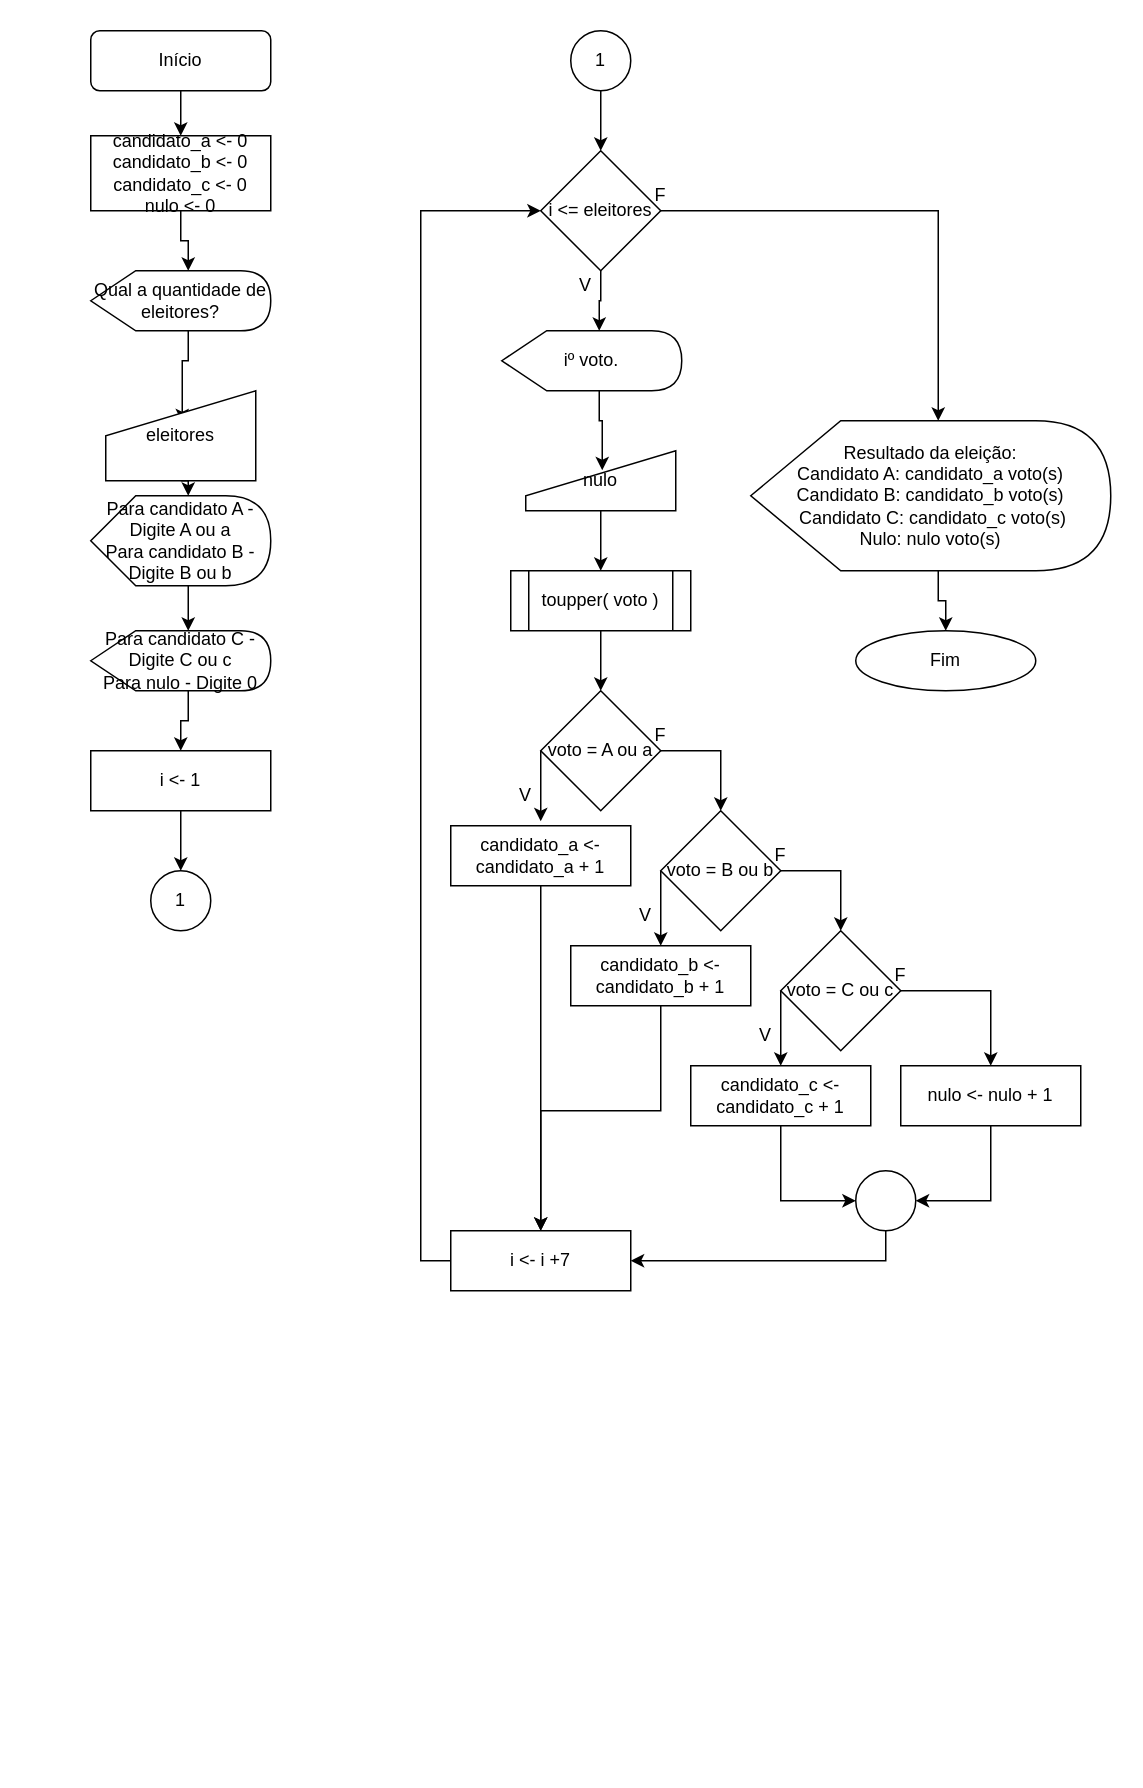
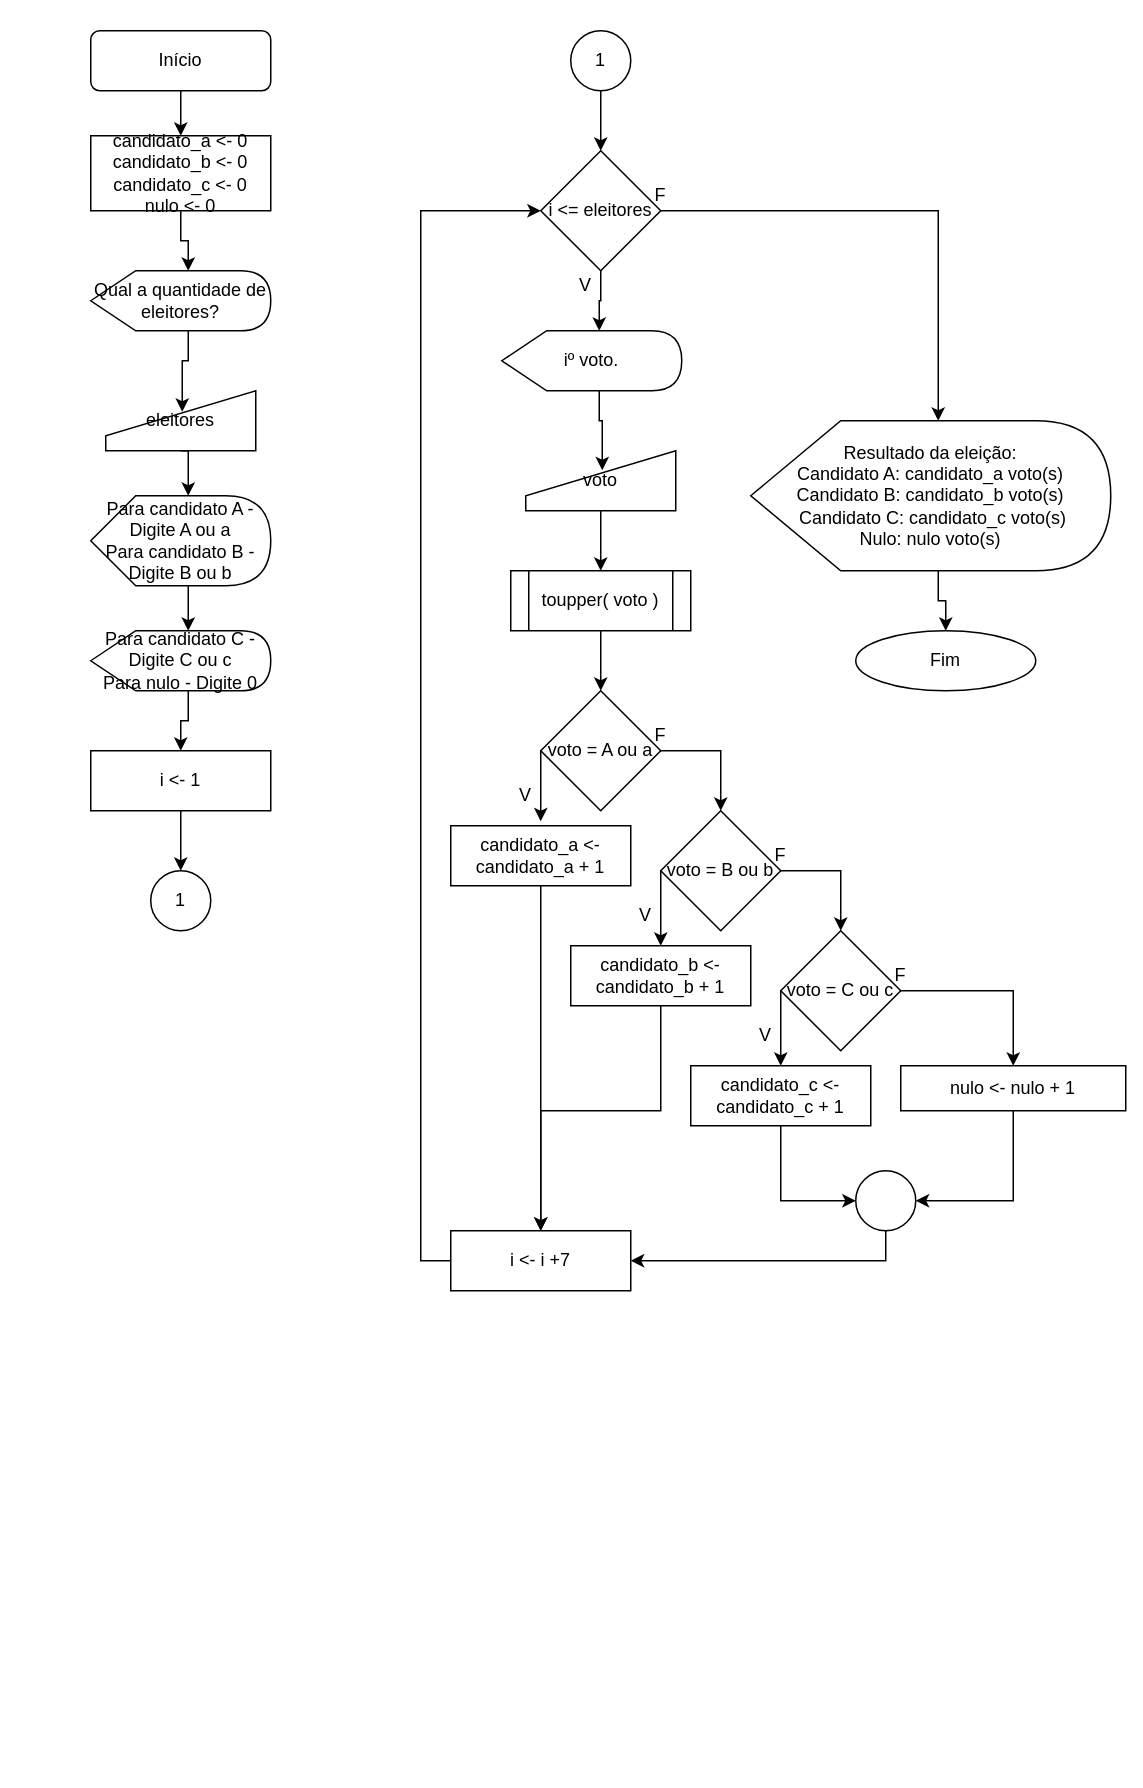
  <mxCell id="0" />
  <mxCell id="1" parent="0" />
  <mxCell id="2" style="edgeStyle=orthogonalEdgeStyle;rounded=0;orthogonalLoop=1;jettySize=auto;html=1;exitX=0.5;exitY=1;exitDx=0;exitDy=0;entryX=0.5;entryY=0;entryDx=0;entryDy=0;" parent="1" source="3" target="60" edge="1"><mxGeometry relative="1" as="geometry" /></mxCell>
  <mxCell id="3" value="Início" style="whiteSpace=wrap;html=1;rounded=1;" parent="1" vertex="1"><mxGeometry x="60" y="20" width="120" height="40" as="geometry" /></mxCell>
  <mxCell id="4" style="edgeStyle=orthogonalEdgeStyle;rounded=0;orthogonalLoop=1;jettySize=auto;html=1;exitX=0;exitY=0;exitDx=65;exitDy=40;exitPerimeter=0;entryX=0.51;entryY=0.35;entryDx=0;entryDy=0;entryPerimeter=0;" parent="1" source="5" target="7" edge="1"><mxGeometry relative="1" as="geometry" /></mxCell>
  <mxCell id="5" value="Qual a quantidade de eleitores?" style="shape=display;whiteSpace=wrap;html=1;" parent="1" vertex="1"><mxGeometry x="60" y="180" width="120" height="40" as="geometry" /></mxCell>
  <mxCell id="6" style="edgeStyle=orthogonalEdgeStyle;rounded=0;orthogonalLoop=1;jettySize=auto;html=1;exitX=0.5;exitY=1;exitDx=0;exitDy=0;entryX=0;entryY=0;entryDx=65;entryDy=0;entryPerimeter=0;" parent="1" source="7" target="16" edge="1"><mxGeometry relative="1" as="geometry" /></mxCell>
- <mxCell id="7" value="eleitores" style="shape=manualInput;whiteSpace=wrap;html=1;" parent="1" vertex="1"><mxGeometry x="70" y="260" width="100" height="60" as="geometry" /></mxCell>
+ <mxCell id="7" value="eleitores" style="shape=manualInput;whiteSpace=wrap;html=1;" parent="1" vertex="1"><mxGeometry x="70" y="260" width="100" height="40" as="geometry" /></mxCell>
  <mxCell id="8" style="edgeStyle=orthogonalEdgeStyle;rounded=0;orthogonalLoop=1;jettySize=auto;html=1;exitX=1;exitY=0.5;exitDx=0;exitDy=0;entryX=0.5;entryY=0;entryDx=0;entryDy=0;" parent="1" edge="1"><mxGeometry relative="1" as="geometry"><mxPoint x="540" y="820" as="sourcePoint" /></mxGeometry></mxCell>
  <mxCell id="9" style="edgeStyle=orthogonalEdgeStyle;rounded=0;orthogonalLoop=1;jettySize=auto;html=1;exitX=0;exitY=0.5;exitDx=0;exitDy=0;entryX=0;entryY=0;entryDx=40;entryDy=0;entryPerimeter=0;" parent="1" edge="1"><mxGeometry relative="1" as="geometry"><mxPoint x="460" y="820" as="sourcePoint" /></mxGeometry></mxCell>
  <mxCell id="10" style="edgeStyle=orthogonalEdgeStyle;rounded=0;orthogonalLoop=1;jettySize=auto;html=1;exitX=1;exitY=0.5;exitDx=0;exitDy=0;" parent="1" edge="1"><mxGeometry relative="1" as="geometry"><mxPoint x="620" y="900" as="sourcePoint" /></mxGeometry></mxCell>
  <mxCell id="11" style="edgeStyle=orthogonalEdgeStyle;rounded=0;orthogonalLoop=1;jettySize=auto;html=1;exitX=0;exitY=0.5;exitDx=0;exitDy=0;entryX=0;entryY=0;entryDx=40;entryDy=0;entryPerimeter=0;" parent="1" edge="1"><mxGeometry relative="1" as="geometry"><mxPoint x="540" y="900" as="sourcePoint" /></mxGeometry></mxCell>
  <mxCell id="12" style="edgeStyle=orthogonalEdgeStyle;rounded=0;orthogonalLoop=1;jettySize=auto;html=1;exitX=0;exitY=0.5;exitDx=0;exitDy=0;entryX=0;entryY=0;entryDx=40;entryDy=0;entryPerimeter=0;" parent="1" edge="1"><mxGeometry relative="1" as="geometry"><mxPoint x="620" y="980" as="sourcePoint" /></mxGeometry></mxCell>
  <mxCell id="13" style="edgeStyle=orthogonalEdgeStyle;rounded=0;orthogonalLoop=1;jettySize=auto;html=1;exitX=1;exitY=0.5;exitDx=0;exitDy=0;entryX=0;entryY=0;entryDx=40;entryDy=0;entryPerimeter=0;" parent="1" edge="1"><mxGeometry relative="1" as="geometry"><mxPoint x="700" y="980" as="sourcePoint" /></mxGeometry></mxCell>
  <mxCell id="14" style="edgeStyle=orthogonalEdgeStyle;rounded=0;orthogonalLoop=1;jettySize=auto;html=1;exitX=1;exitY=0.5;exitDx=0;exitDy=0;entryX=0;entryY=0.5;entryDx=0;entryDy=0;" parent="1" edge="1"><mxGeometry relative="1" as="geometry"><Array as="points"><mxPoint x="200" y="1020" /><mxPoint x="200" y="1170" /><mxPoint x="20" y="1170" /><mxPoint x="20" y="740" /></Array><mxPoint x="80" y="740" as="targetPoint" /></mxGeometry></mxCell>
  <mxCell id="15" style="edgeStyle=orthogonalEdgeStyle;rounded=0;orthogonalLoop=1;jettySize=auto;html=1;exitX=0;exitY=0;exitDx=65;exitDy=40;exitPerimeter=0;entryX=0;entryY=0;entryDx=65;entryDy=0;entryPerimeter=0;" parent="1" source="16" target="19" edge="1"><mxGeometry relative="1" as="geometry" /></mxCell>
  <mxCell id="16" value="Para candidato A - Digite A ou a &lt;br&gt;Para candidato B - Digite B ou b" style="shape=display;whiteSpace=wrap;html=1;" parent="1" vertex="1"><mxGeometry x="60" y="330" width="120" height="60" as="geometry" /></mxCell>
  <mxCell id="17" value="1" style="ellipse;whiteSpace=wrap;html=1;aspect=fixed;" parent="1" vertex="1"><mxGeometry x="100" y="580" width="40" height="40" as="geometry" /></mxCell>
  <mxCell id="18" style="edgeStyle=orthogonalEdgeStyle;rounded=0;orthogonalLoop=1;jettySize=auto;html=1;exitX=0;exitY=0;exitDx=65;exitDy=40;exitPerimeter=0;entryX=0.5;entryY=0;entryDx=0;entryDy=0;" parent="1" source="19" target="58" edge="1"><mxGeometry relative="1" as="geometry" /></mxCell>
  <mxCell id="19" value="Para candidato C - Digite C ou c&lt;br&gt;Para nulo - Digite 0" style="shape=display;whiteSpace=wrap;html=1;" parent="1" vertex="1"><mxGeometry x="60" width="120" height="40" as="geometry" y="420" /></mxCell>
  <mxCell id="20" style="edgeStyle=orthogonalEdgeStyle;rounded=0;orthogonalLoop=1;jettySize=auto;html=1;exitX=0.5;exitY=1;exitDx=0;exitDy=0;entryX=0.5;entryY=0;entryDx=0;entryDy=0;" parent="1" source="21" target="24" edge="1"><mxGeometry relative="1" as="geometry" /></mxCell>
  <mxCell id="21" value="1" style="ellipse;whiteSpace=wrap;html=1;aspect=fixed;" parent="1" vertex="1"><mxGeometry x="380" y="20" width="40" height="40" as="geometry" /></mxCell>
  <mxCell id="22" style="edgeStyle=orthogonalEdgeStyle;rounded=0;orthogonalLoop=1;jettySize=auto;html=1;exitX=0.5;exitY=1;exitDx=0;exitDy=0;entryX=0;entryY=0;entryDx=65;entryDy=0;entryPerimeter=0;" parent="1" source="24" target="26" edge="1"><mxGeometry relative="1" as="geometry" /></mxCell>
  <mxCell id="23" style="edgeStyle=orthogonalEdgeStyle;rounded=0;orthogonalLoop=1;jettySize=auto;html=1;exitX=1;exitY=0.5;exitDx=0;exitDy=0;entryX=0;entryY=0;entryDx=125;entryDy=0;entryPerimeter=0;" parent="1" source="24" target="55" edge="1"><mxGeometry relative="1" as="geometry" /></mxCell>
  <mxCell id="24" value="i &amp;lt;= eleitores" style="rhombus;whiteSpace=wrap;html=1;" parent="1" vertex="1"><mxGeometry x="360" y="100" width="80" height="80" as="geometry" /></mxCell>
  <mxCell id="25" style="edgeStyle=orthogonalEdgeStyle;rounded=0;orthogonalLoop=1;jettySize=auto;html=1;exitX=0;exitY=0;exitDx=65;exitDy=40;exitPerimeter=0;entryX=0.51;entryY=0.325;entryDx=0;entryDy=0;entryPerimeter=0;" parent="1" source="26" target="28" edge="1"><mxGeometry relative="1" as="geometry" /></mxCell>
  <mxCell id="26" value="iº voto." style="shape=display;whiteSpace=wrap;html=1;" parent="1" vertex="1"><mxGeometry x="334" y="220" width="120" height="40" as="geometry" /></mxCell>
  <mxCell id="27" style="edgeStyle=orthogonalEdgeStyle;rounded=0;orthogonalLoop=1;jettySize=auto;html=1;exitX=0.5;exitY=1;exitDx=0;exitDy=0;entryX=0.5;entryY=0;entryDx=0;entryDy=0;" parent="1" source="28" target="66" edge="1"><mxGeometry relative="1" as="geometry" /></mxCell>
- <mxCell id="28" value="nulo" style="shape=manualInput;whiteSpace=wrap;html=1;" parent="1" vertex="1"><mxGeometry x="350" y="300" width="100" height="40" as="geometry" /></mxCell>
+ <mxCell id="28" value="voto" style="shape=manualInput;whiteSpace=wrap;html=1;" parent="1" vertex="1"><mxGeometry x="350" y="300" width="100" height="40" as="geometry" /></mxCell>
  <mxCell id="29" value="V" style="text;html=1;strokeColor=none;fillColor=none;align=center;verticalAlign=middle;whiteSpace=wrap;rounded=0;" parent="1" vertex="1"><mxGeometry x="370" y="180" width="40" height="20" as="geometry" /></mxCell>
  <mxCell id="30" style="edgeStyle=orthogonalEdgeStyle;rounded=0;orthogonalLoop=1;jettySize=auto;html=1;exitX=0;exitY=0.5;exitDx=0;exitDy=0;" parent="1" source="32" edge="1"><mxGeometry relative="1" as="geometry"><mxPoint x="360" y="547" as="targetPoint" /><Array as="points"><mxPoint x="360" y="547" /></Array></mxGeometry></mxCell>
  <mxCell id="31" style="edgeStyle=orthogonalEdgeStyle;rounded=0;orthogonalLoop=1;jettySize=auto;html=1;exitX=1;exitY=0.5;exitDx=0;exitDy=0;entryX=0.5;entryY=0;entryDx=0;entryDy=0;" parent="1" source="32" target="35" edge="1"><mxGeometry relative="1" as="geometry" /></mxCell>
  <mxCell id="32" value="voto = A ou a" style="rhombus;whiteSpace=wrap;html=1;" parent="1" vertex="1"><mxGeometry x="360" y="460" width="80" height="80" as="geometry" /></mxCell>
  <mxCell id="33" style="edgeStyle=orthogonalEdgeStyle;rounded=0;orthogonalLoop=1;jettySize=auto;html=1;exitX=0;exitY=0.5;exitDx=0;exitDy=0;entryX=0.5;entryY=0;entryDx=0;entryDy=0;" parent="1" source="35" target="42" edge="1"><mxGeometry relative="1" as="geometry"><Array as="points"><mxPoint x="440" y="610" /><mxPoint x="440" y="610" /></Array></mxGeometry></mxCell>
  <mxCell id="34" style="edgeStyle=orthogonalEdgeStyle;rounded=0;orthogonalLoop=1;jettySize=auto;html=1;exitX=1;exitY=0.5;exitDx=0;exitDy=0;entryX=0.5;entryY=0;entryDx=0;entryDy=0;" parent="1" source="35" target="38" edge="1"><mxGeometry relative="1" as="geometry" /></mxCell>
  <mxCell id="35" value="voto = B ou b" style="rhombus;whiteSpace=wrap;html=1;" parent="1" vertex="1"><mxGeometry x="440" y="540" width="80" height="80" as="geometry" /></mxCell>
  <mxCell id="36" style="edgeStyle=orthogonalEdgeStyle;rounded=0;orthogonalLoop=1;jettySize=auto;html=1;exitX=0;exitY=0.5;exitDx=0;exitDy=0;entryX=0.5;entryY=0;entryDx=0;entryDy=0;" parent="1" source="38" target="44" edge="1"><mxGeometry relative="1" as="geometry"><Array as="points"><mxPoint x="520" y="690" /><mxPoint x="520" y="690" /></Array></mxGeometry></mxCell>
  <mxCell id="37" style="edgeStyle=orthogonalEdgeStyle;rounded=0;orthogonalLoop=1;jettySize=auto;html=1;exitX=1;exitY=0.5;exitDx=0;exitDy=0;entryX=0.5;entryY=0;entryDx=0;entryDy=0;" parent="1" source="38" target="46" edge="1"><mxGeometry relative="1" as="geometry" /></mxCell>
  <mxCell id="38" value="voto = C ou c" style="rhombus;whiteSpace=wrap;html=1;" parent="1" vertex="1"><mxGeometry x="520" y="620" width="80" height="80" as="geometry" /></mxCell>
  <mxCell id="39" style="edgeStyle=orthogonalEdgeStyle;rounded=0;orthogonalLoop=1;jettySize=auto;html=1;exitX=0.5;exitY=1;exitDx=0;exitDy=0;entryX=0.5;entryY=0;entryDx=0;entryDy=0;" parent="1" source="40" target="62" edge="1"><mxGeometry relative="1" as="geometry" /></mxCell>
  <mxCell id="40" value="candidato_a &amp;lt;- candidato_a + 1" style="rounded=0;whiteSpace=wrap;html=1;" parent="1" vertex="1"><mxGeometry x="300" y="550" width="120" height="40" as="geometry" /></mxCell>
  <mxCell id="41" style="edgeStyle=orthogonalEdgeStyle;rounded=0;orthogonalLoop=1;jettySize=auto;html=1;exitX=0.5;exitY=1;exitDx=0;exitDy=0;entryX=0.5;entryY=0;entryDx=0;entryDy=0;" parent="1" source="42" target="62" edge="1"><mxGeometry relative="1" as="geometry"><Array as="points"><mxPoint x="440" y="740" /><mxPoint x="360" y="740" /></Array></mxGeometry></mxCell>
  <mxCell id="42" value="candidato_b &amp;lt;- candidato_b + 1" style="rounded=0;whiteSpace=wrap;html=1;" parent="1" vertex="1"><mxGeometry x="380" y="630" width="120" height="40" as="geometry" /></mxCell>
  <mxCell id="43" style="edgeStyle=orthogonalEdgeStyle;rounded=0;orthogonalLoop=1;jettySize=auto;html=1;exitX=0.5;exitY=1;exitDx=0;exitDy=0;entryX=0;entryY=0.5;entryDx=0;entryDy=0;" parent="1" source="44" target="64" edge="1"><mxGeometry relative="1" as="geometry" /></mxCell>
  <mxCell id="44" value="candidato_c &amp;lt;- candidato_c + 1" style="rounded=0;whiteSpace=wrap;html=1;" parent="1" vertex="1"><mxGeometry x="460" y="710" width="120" height="40" as="geometry" /></mxCell>
  <mxCell id="45" style="edgeStyle=orthogonalEdgeStyle;rounded=0;orthogonalLoop=1;jettySize=auto;html=1;exitX=0.5;exitY=1;exitDx=0;exitDy=0;entryX=1;entryY=0.5;entryDx=0;entryDy=0;" parent="1" source="46" target="64" edge="1"><mxGeometry relative="1" as="geometry" /></mxCell>
- <mxCell id="46" value="nulo &amp;lt;- nulo + 1" style="rounded=0;whiteSpace=wrap;html=1;" parent="1" vertex="1"><mxGeometry x="600" y="710" width="120" height="40" as="geometry" /></mxCell>
+ <mxCell id="46" value="nulo &amp;lt;- nulo + 1" style="rounded=0;whiteSpace=wrap;html=1;" parent="1" vertex="1"><mxGeometry x="600" y="710" width="150" height="30" as="geometry" /></mxCell>
  <mxCell id="47" value="V" style="text;html=1;strokeColor=none;fillColor=none;align=center;verticalAlign=middle;whiteSpace=wrap;rounded=0;" parent="1" vertex="1"><mxGeometry x="330" y="520" width="40" height="20" as="geometry" /></mxCell>
  <mxCell id="48" value="V" style="text;html=1;strokeColor=none;fillColor=none;align=center;verticalAlign=middle;whiteSpace=wrap;rounded=0;" parent="1" vertex="1"><mxGeometry x="410" y="600" width="40" height="20" as="geometry" /></mxCell>
  <mxCell id="49" value="V" style="text;html=1;strokeColor=none;fillColor=none;align=center;verticalAlign=middle;whiteSpace=wrap;rounded=0;" parent="1" vertex="1"><mxGeometry x="490" y="680" width="40" height="20" as="geometry" /></mxCell>
  <mxCell id="50" value="F" style="text;html=1;strokeColor=none;fillColor=none;align=center;verticalAlign=middle;whiteSpace=wrap;rounded=0;" parent="1" vertex="1"><mxGeometry x="420" y="480" width="40" height="20" as="geometry" /></mxCell>
  <mxCell id="51" value="F" style="text;html=1;strokeColor=none;fillColor=none;align=center;verticalAlign=middle;whiteSpace=wrap;rounded=0;" parent="1" vertex="1"><mxGeometry x="500" y="560" width="40" height="20" as="geometry" /></mxCell>
  <mxCell id="52" value="F" style="text;html=1;strokeColor=none;fillColor=none;align=center;verticalAlign=middle;whiteSpace=wrap;rounded=0;" parent="1" vertex="1"><mxGeometry x="580" y="640" width="40" height="20" as="geometry" /></mxCell>
  <mxCell id="53" value="F" style="text;html=1;strokeColor=none;fillColor=none;align=center;verticalAlign=middle;whiteSpace=wrap;rounded=0;" parent="1" vertex="1"><mxGeometry x="420" y="120" width="40" height="20" as="geometry" /></mxCell>
  <mxCell id="54" style="edgeStyle=orthogonalEdgeStyle;rounded=0;orthogonalLoop=1;jettySize=auto;html=1;exitX=0;exitY=0;exitDx=125;exitDy=100;exitPerimeter=0;entryX=0.5;entryY=0;entryDx=0;entryDy=0;" parent="1" source="55" target="56" edge="1"><mxGeometry relative="1" as="geometry" /></mxCell>
  <mxCell id="55" value="Resultado da eleição:&lt;br&gt;Candidato A: candidato_a&amp;nbsp;voto(s) &lt;br&gt;Candidato B: candidato_b&amp;nbsp;voto(s)&lt;br&gt;&amp;nbsp;Candidato C: candidato_c&amp;nbsp;voto(s) &lt;br&gt;Nulo: nulo voto(s)" style="shape=display;whiteSpace=wrap;html=1;" parent="1" vertex="1"><mxGeometry x="500" y="280" width="240" height="100" as="geometry" /></mxCell>
  <mxCell id="56" value="Fim" style="ellipse;whiteSpace=wrap;html=1;" parent="1" vertex="1"><mxGeometry x="570" width="120" height="40" as="geometry" y="420" /></mxCell>
  <mxCell id="57" style="edgeStyle=orthogonalEdgeStyle;rounded=0;orthogonalLoop=1;jettySize=auto;html=1;exitX=0.5;exitY=1;exitDx=0;exitDy=0;" parent="1" source="58" target="17" edge="1"><mxGeometry relative="1" as="geometry" /></mxCell>
  <mxCell id="58" value="i &amp;lt;- 1" style="rounded=0;whiteSpace=wrap;html=1;" parent="1" vertex="1"><mxGeometry x="60" y="500" width="120" height="40" as="geometry" /></mxCell>
  <mxCell id="59" style="edgeStyle=orthogonalEdgeStyle;rounded=0;orthogonalLoop=1;jettySize=auto;html=1;exitX=0.5;exitY=1;exitDx=0;exitDy=0;entryX=0;entryY=0;entryDx=65;entryDy=0;entryPerimeter=0;" parent="1" source="60" target="5" edge="1"><mxGeometry relative="1" as="geometry" /></mxCell>
  <mxCell id="60" value="candidato_a &amp;lt;- 0&lt;br&gt;candidato_b &amp;lt;- 0&lt;br&gt;candidato_c &amp;lt;- 0&lt;br&gt;nulo &amp;lt;- 0" style="rounded=0;whiteSpace=wrap;html=1;" parent="1" vertex="1"><mxGeometry x="60" y="90" width="120" height="50" as="geometry" /></mxCell>
  <mxCell id="61" style="edgeStyle=orthogonalEdgeStyle;rounded=0;orthogonalLoop=1;jettySize=auto;html=1;exitX=0;exitY=0.5;exitDx=0;exitDy=0;entryX=0;entryY=0.5;entryDx=0;entryDy=0;" parent="1" source="62" target="24" edge="1"><mxGeometry relative="1" as="geometry" /></mxCell>
  <mxCell id="62" value="i &amp;lt;- i +7" style="rounded=0;whiteSpace=wrap;html=1;" parent="1" vertex="1"><mxGeometry x="300" y="820" width="120" height="40" as="geometry" /></mxCell>
  <mxCell id="63" style="edgeStyle=orthogonalEdgeStyle;rounded=0;orthogonalLoop=1;jettySize=auto;html=1;exitX=0.5;exitY=1;exitDx=0;exitDy=0;entryX=1;entryY=0.5;entryDx=0;entryDy=0;" parent="1" source="64" target="62" edge="1"><mxGeometry relative="1" as="geometry" /></mxCell>
  <mxCell id="64" value="" style="ellipse;whiteSpace=wrap;html=1;aspect=fixed;" parent="1" vertex="1"><mxGeometry x="570" y="780" width="40" height="40" as="geometry" /></mxCell>
  <mxCell id="65" style="edgeStyle=orthogonalEdgeStyle;rounded=0;orthogonalLoop=1;jettySize=auto;html=1;exitX=0.5;exitY=1;exitDx=0;exitDy=0;entryX=0.5;entryY=0;entryDx=0;entryDy=0;" parent="1" source="66" target="32" edge="1"><mxGeometry relative="1" as="geometry" /></mxCell>
  <mxCell id="66" value="toupper( voto )" style="shape=process;whiteSpace=wrap;html=1;backgroundOutline=1;" parent="1" vertex="1"><mxGeometry x="340" y="380" width="120" height="40" as="geometry" /></mxCell>
